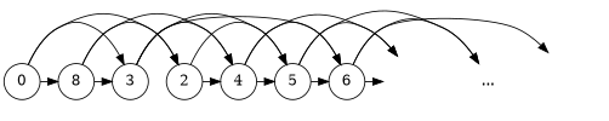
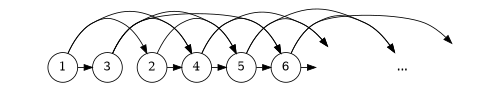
  digraph {
    rankdir=TB
    node [fillcolor="#ffffffff" shape=circle style=filled]
-   n1 [label=0]
-   n2 [label=8]
+   n2 [label=1]
    n3 [label=2]
    n4 [label=3]
    n5 [label=4]
    n6 [label=5]
    n7 [label=6]
    sink [style=invis]
    n9 [label="..." shape=none]
    sink2 [style=invis]
    subgraph sub_1 {
      rank=same
-     n1
      n2
      n3
      n4
      n5
      n6
      n7
      sink
      n9
      sink2
    }
-   n1 -> n2
-   n1 -> n3
-   n1 -> n4
    n2 -> n3
    n2 -> n4
    n2 -> n5
    n3 -> n5
    n3 -> n6
    n4 -> n5
    n4 -> n6
    n4 -> n7
    n5 -> n6
    n5 -> n7
    n5 -> sink
    n6 -> n7
    n6 -> sink
    n6 -> n9
    n7 -> sink
    n7 -> n9
    n7 -> sink2
    sink -> n9 [style=invis]
    n9 -> sink2 [style=invis]
  }
